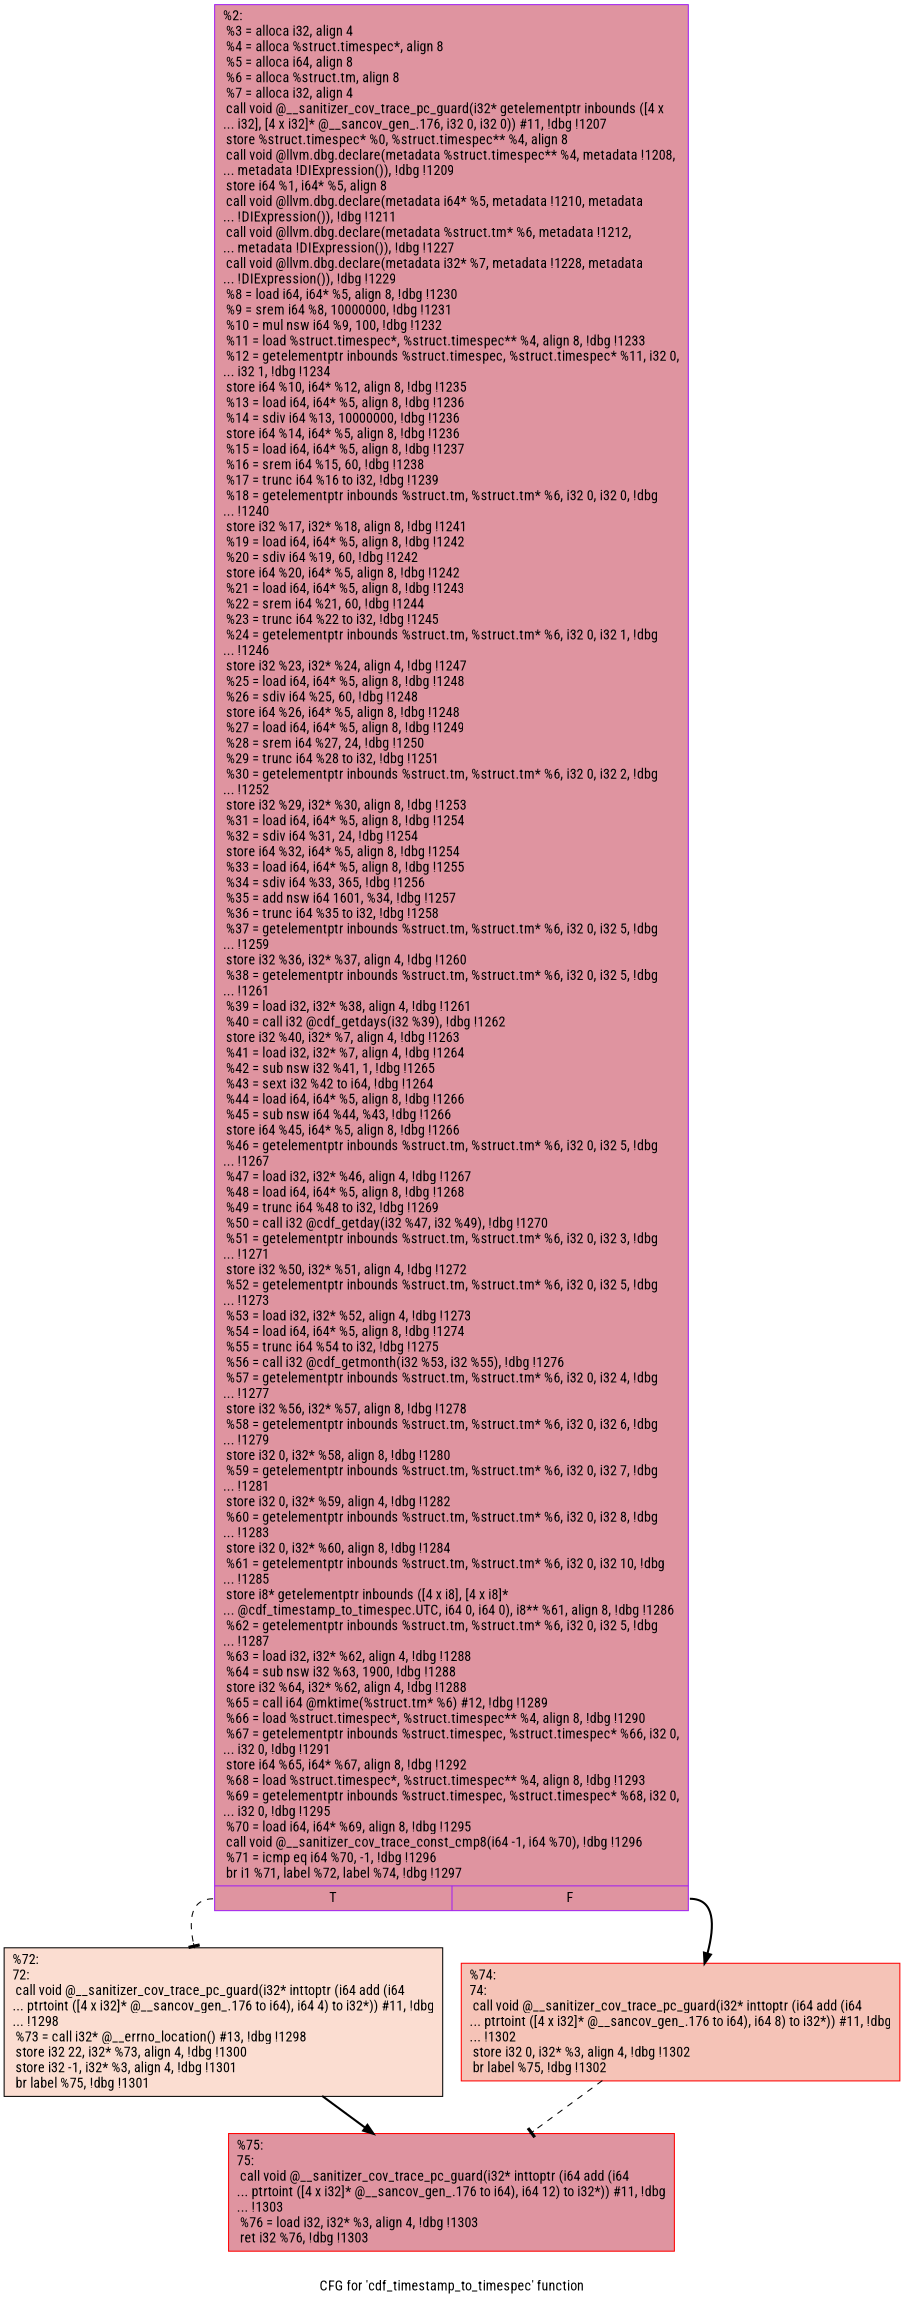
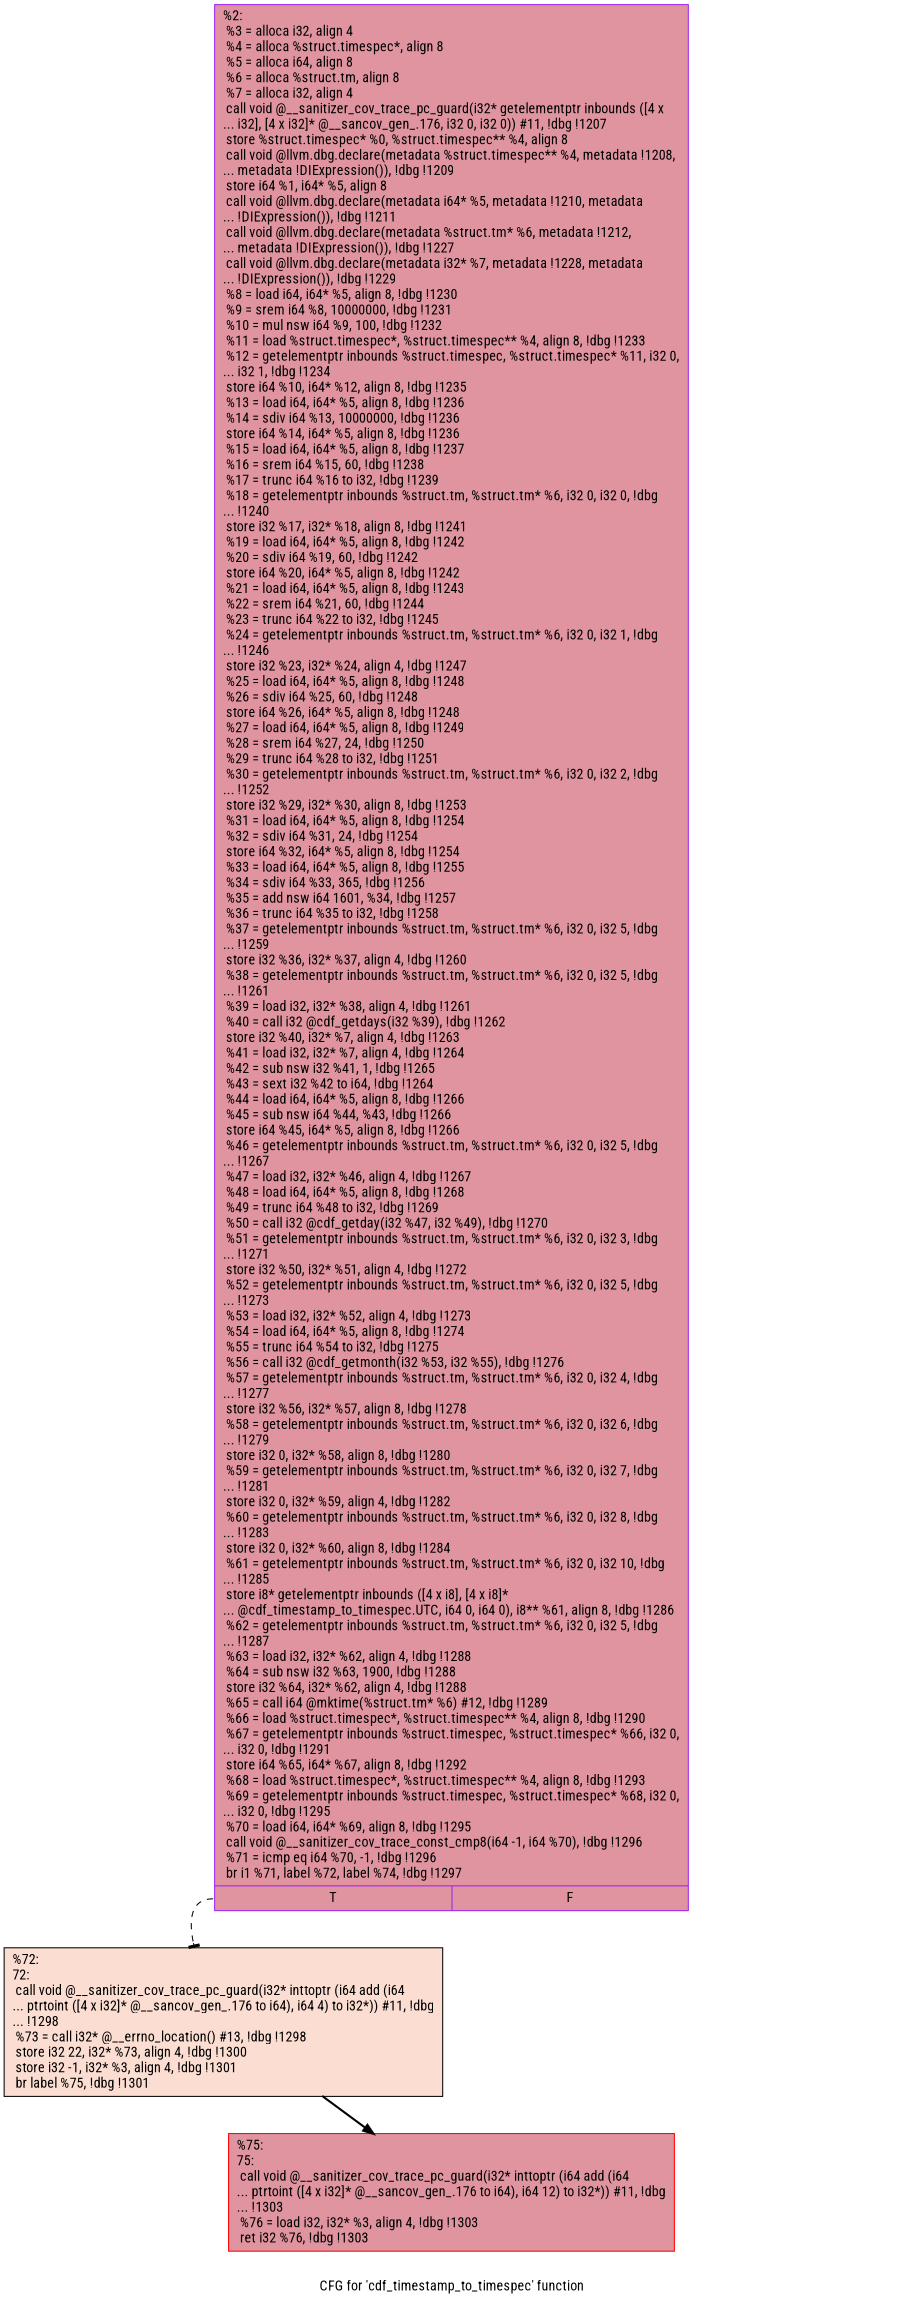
  digraph {
    label="CFG for 'cdf_timestamp_to_timespec' function"
    fontname="Roboto Condensed"
    node [color=red fillcolor="#b70d2870" shape=record style=filled fontname="Roboto Condensed"]
    edge [style=dashed arrowhead=tee fontname="Roboto Condensed"]
    n1 [color=purple label="{%2:\l  %3 = alloca i32, align 4\l  %4 = alloca %struct.timespec*, align 8\l  %5 = alloca i64, align 8\l  %6 = alloca %struct.tm, align 8\l  %7 = alloca i32, align 4\l  call void @__sanitizer_cov_trace_pc_guard(i32* getelementptr inbounds ([4 x\l... i32], [4 x i32]* @__sancov_gen_.176, i32 0, i32 0)) #11, !dbg !1207\l  store %struct.timespec* %0, %struct.timespec** %4, align 8\l  call void @llvm.dbg.declare(metadata %struct.timespec** %4, metadata !1208,\l... metadata !DIExpression()), !dbg !1209\l  store i64 %1, i64* %5, align 8\l  call void @llvm.dbg.declare(metadata i64* %5, metadata !1210, metadata\l... !DIExpression()), !dbg !1211\l  call void @llvm.dbg.declare(metadata %struct.tm* %6, metadata !1212,\l... metadata !DIExpression()), !dbg !1227\l  call void @llvm.dbg.declare(metadata i32* %7, metadata !1228, metadata\l... !DIExpression()), !dbg !1229\l  %8 = load i64, i64* %5, align 8, !dbg !1230\l  %9 = srem i64 %8, 10000000, !dbg !1231\l  %10 = mul nsw i64 %9, 100, !dbg !1232\l  %11 = load %struct.timespec*, %struct.timespec** %4, align 8, !dbg !1233\l  %12 = getelementptr inbounds %struct.timespec, %struct.timespec* %11, i32 0,\l... i32 1, !dbg !1234\l  store i64 %10, i64* %12, align 8, !dbg !1235\l  %13 = load i64, i64* %5, align 8, !dbg !1236\l  %14 = sdiv i64 %13, 10000000, !dbg !1236\l  store i64 %14, i64* %5, align 8, !dbg !1236\l  %15 = load i64, i64* %5, align 8, !dbg !1237\l  %16 = srem i64 %15, 60, !dbg !1238\l  %17 = trunc i64 %16 to i32, !dbg !1239\l  %18 = getelementptr inbounds %struct.tm, %struct.tm* %6, i32 0, i32 0, !dbg\l... !1240\l  store i32 %17, i32* %18, align 8, !dbg !1241\l  %19 = load i64, i64* %5, align 8, !dbg !1242\l  %20 = sdiv i64 %19, 60, !dbg !1242\l  store i64 %20, i64* %5, align 8, !dbg !1242\l  %21 = load i64, i64* %5, align 8, !dbg !1243\l  %22 = srem i64 %21, 60, !dbg !1244\l  %23 = trunc i64 %22 to i32, !dbg !1245\l  %24 = getelementptr inbounds %struct.tm, %struct.tm* %6, i32 0, i32 1, !dbg\l... !1246\l  store i32 %23, i32* %24, align 4, !dbg !1247\l  %25 = load i64, i64* %5, align 8, !dbg !1248\l  %26 = sdiv i64 %25, 60, !dbg !1248\l  store i64 %26, i64* %5, align 8, !dbg !1248\l  %27 = load i64, i64* %5, align 8, !dbg !1249\l  %28 = srem i64 %27, 24, !dbg !1250\l  %29 = trunc i64 %28 to i32, !dbg !1251\l  %30 = getelementptr inbounds %struct.tm, %struct.tm* %6, i32 0, i32 2, !dbg\l... !1252\l  store i32 %29, i32* %30, align 8, !dbg !1253\l  %31 = load i64, i64* %5, align 8, !dbg !1254\l  %32 = sdiv i64 %31, 24, !dbg !1254\l  store i64 %32, i64* %5, align 8, !dbg !1254\l  %33 = load i64, i64* %5, align 8, !dbg !1255\l  %34 = sdiv i64 %33, 365, !dbg !1256\l  %35 = add nsw i64 1601, %34, !dbg !1257\l  %36 = trunc i64 %35 to i32, !dbg !1258\l  %37 = getelementptr inbounds %struct.tm, %struct.tm* %6, i32 0, i32 5, !dbg\l... !1259\l  store i32 %36, i32* %37, align 4, !dbg !1260\l  %38 = getelementptr inbounds %struct.tm, %struct.tm* %6, i32 0, i32 5, !dbg\l... !1261\l  %39 = load i32, i32* %38, align 4, !dbg !1261\l  %40 = call i32 @cdf_getdays(i32 %39), !dbg !1262\l  store i32 %40, i32* %7, align 4, !dbg !1263\l  %41 = load i32, i32* %7, align 4, !dbg !1264\l  %42 = sub nsw i32 %41, 1, !dbg !1265\l  %43 = sext i32 %42 to i64, !dbg !1264\l  %44 = load i64, i64* %5, align 8, !dbg !1266\l  %45 = sub nsw i64 %44, %43, !dbg !1266\l  store i64 %45, i64* %5, align 8, !dbg !1266\l  %46 = getelementptr inbounds %struct.tm, %struct.tm* %6, i32 0, i32 5, !dbg\l... !1267\l  %47 = load i32, i32* %46, align 4, !dbg !1267\l  %48 = load i64, i64* %5, align 8, !dbg !1268\l  %49 = trunc i64 %48 to i32, !dbg !1269\l  %50 = call i32 @cdf_getday(i32 %47, i32 %49), !dbg !1270\l  %51 = getelementptr inbounds %struct.tm, %struct.tm* %6, i32 0, i32 3, !dbg\l... !1271\l  store i32 %50, i32* %51, align 4, !dbg !1272\l  %52 = getelementptr inbounds %struct.tm, %struct.tm* %6, i32 0, i32 5, !dbg\l... !1273\l  %53 = load i32, i32* %52, align 4, !dbg !1273\l  %54 = load i64, i64* %5, align 8, !dbg !1274\l  %55 = trunc i64 %54 to i32, !dbg !1275\l  %56 = call i32 @cdf_getmonth(i32 %53, i32 %55), !dbg !1276\l  %57 = getelementptr inbounds %struct.tm, %struct.tm* %6, i32 0, i32 4, !dbg\l... !1277\l  store i32 %56, i32* %57, align 8, !dbg !1278\l  %58 = getelementptr inbounds %struct.tm, %struct.tm* %6, i32 0, i32 6, !dbg\l... !1279\l  store i32 0, i32* %58, align 8, !dbg !1280\l  %59 = getelementptr inbounds %struct.tm, %struct.tm* %6, i32 0, i32 7, !dbg\l... !1281\l  store i32 0, i32* %59, align 4, !dbg !1282\l  %60 = getelementptr inbounds %struct.tm, %struct.tm* %6, i32 0, i32 8, !dbg\l... !1283\l  store i32 0, i32* %60, align 8, !dbg !1284\l  %61 = getelementptr inbounds %struct.tm, %struct.tm* %6, i32 0, i32 10, !dbg\l... !1285\l  store i8* getelementptr inbounds ([4 x i8], [4 x i8]*\l... @cdf_timestamp_to_timespec.UTC, i64 0, i64 0), i8** %61, align 8, !dbg !1286\l  %62 = getelementptr inbounds %struct.tm, %struct.tm* %6, i32 0, i32 5, !dbg\l... !1287\l  %63 = load i32, i32* %62, align 4, !dbg !1288\l  %64 = sub nsw i32 %63, 1900, !dbg !1288\l  store i32 %64, i32* %62, align 4, !dbg !1288\l  %65 = call i64 @mktime(%struct.tm* %6) #12, !dbg !1289\l  %66 = load %struct.timespec*, %struct.timespec** %4, align 8, !dbg !1290\l  %67 = getelementptr inbounds %struct.timespec, %struct.timespec* %66, i32 0,\l... i32 0, !dbg !1291\l  store i64 %65, i64* %67, align 8, !dbg !1292\l  %68 = load %struct.timespec*, %struct.timespec** %4, align 8, !dbg !1293\l  %69 = getelementptr inbounds %struct.timespec, %struct.timespec* %68, i32 0,\l... i32 0, !dbg !1295\l  %70 = load i64, i64* %69, align 8, !dbg !1295\l  call void @__sanitizer_cov_trace_const_cmp8(i64 -1, i64 %70), !dbg !1296\l  %71 = icmp eq i64 %70, -1, !dbg !1296\l  br i1 %71, label %72, label %74, !dbg !1297\l|{<s0>T|<s1>F}}"]
    n2 [color=black fillcolor="#f7b39670" label="{%72:\l72:                                               \l  call void @__sanitizer_cov_trace_pc_guard(i32* inttoptr (i64 add (i64\l... ptrtoint ([4 x i32]* @__sancov_gen_.176 to i64), i64 4) to i32*)) #11, !dbg\l... !1298\l  %73 = call i32* @__errno_location() #13, !dbg !1298\l  store i32 22, i32* %73, align 4, !dbg !1300\l  store i32 -1, i32* %3, align 4, !dbg !1301\l  br label %75, !dbg !1301\l}"]
-   n3 [fillcolor="#e8765c70" label="{%74:\l74:                                               \l  call void @__sanitizer_cov_trace_pc_guard(i32* inttoptr (i64 add (i64\l... ptrtoint ([4 x i32]* @__sancov_gen_.176 to i64), i64 8) to i32*)) #11, !dbg\l... !1302\l  store i32 0, i32* %3, align 4, !dbg !1302\l  br label %75, !dbg !1302\l}"]
    n4 [label="{%75:\l75:                                               \l  call void @__sanitizer_cov_trace_pc_guard(i32* inttoptr (i64 add (i64\l... ptrtoint ([4 x i32]* @__sancov_gen_.176 to i64), i64 12) to i32*)) #11, !dbg\l... !1303\l  %76 = load i32, i32* %3, align 4, !dbg !1303\l  ret i32 %76, !dbg !1303\l}"]
    n1 -> n2 [tailport=s0]
-   n1 -> n3 [tailport=s1 style=bold arrowhead=normal]
    n2 -> n4 [style=bold arrowhead=normal]
-   n3 -> n4
  }
